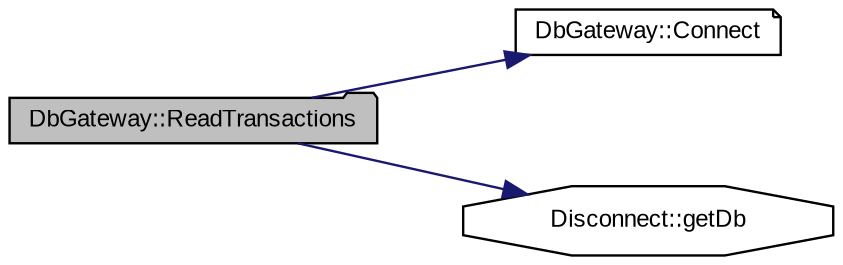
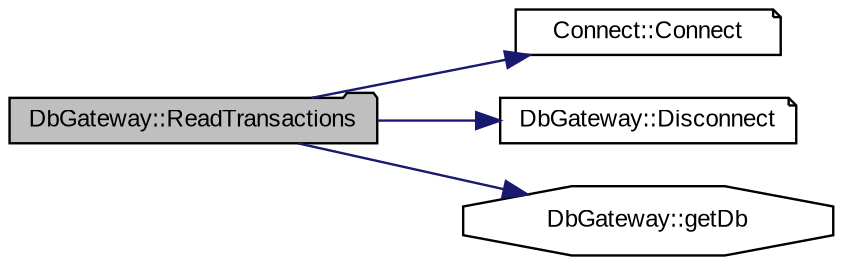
  digraph {
    fontname="Liberation Sans"
    rankdir=LR
    node [color=black fillcolor=white fontname="Liberation Sans" fontsize=10 shape=note style=filled]
    edge [color=midnightblue fontname="Liberation Sans" fontsize=10 labelfontname=Helvetica labelfontsize=10 style=solid]
    n1 [fillcolor=grey75 fontcolor=black height=0.2 label="DbGateway::ReadTransactions" shape=folder width=0.4]
-   n2 [height=0.2 label="DbGateway::Connect" width=0.4]
-   n4 [height=0.2 label="Disconnect::getDb" shape=octagon width=0.4]
+   n2 [height=0.2 label="Connect::Connect" width=0.4]
+   n3 [height=0.2 label="DbGateway::Disconnect" width=0.4]
+   n4 [height=0.2 label="DbGateway::getDb" shape=octagon width=0.4]
    n1 -> n2
+   n1 -> n3
    n1 -> n4
  }
